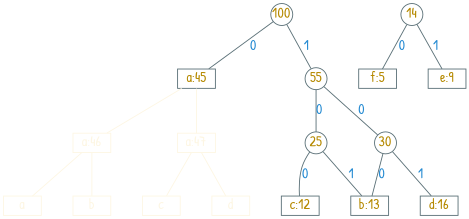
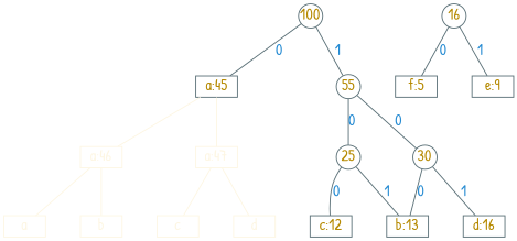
  digraph {
    fontname="Patrick Hand"
    nodesep=0.5
    rankdir=TB
    ranksep=0.4
    node [color="#586e75" fixedsize=true fontcolor="#b58900" fontname="Patrick Hand" fontsize=16 shape=box]
    edge [arrowhead=none color="#586e75" fontcolor="#268bd2" fontname="Patrick Hand" fontsize=16]
    100 [shape=circle width=0.35]
    "a:45" [height=0.3 width=0.6]
    55 [height=0.3 shape=circle width=0.35]
    "a:46" [color="#fdf6e3" fontcolor="#fdf6e3" height=0.3 width=0.6]
    "a:47" [color="#fdf6e3" fontcolor="#fdf6e3" height=0.3 width=0.6]
    25 [height=0.3 shape=circle width=0.35]
    30 [height=0.3 shape=circle width=0.35]
    a [color="#fdf6e3" fontcolor="#fdf6e3" height=0.3 width=0.6]
    b [color="#fdf6e3" fontcolor="#fdf6e3" height=0.3 width=0.6]
    c [color="#fdf6e3" fontcolor="#fdf6e3" height=0.3 width=0.6]
    d [color="#fdf6e3" fontcolor="#fdf6e3" height=0.3 width=0.6]
    "c:12" [height=0.3 width=0.6]
    "b:13" [height=0.3 width=0.6]
    "d:16" [height=0.3 width=0.6]
-   14 [height=0.3 shape=circle width=0.35]
+   14 [height=0.3 shape=circle width=0.35 label=16]
    "f:5" [height=0.3 width=0.6]
    "e:9" [height=0.3 width=0.6]
    100 -> "a:45" [label=0]
    100 -> 55 [label=1]
    "a:45" -> "a:46" [color="#fdf6e3"]
    "a:45" -> "a:47" [color="#fdf6e3"]
    55 -> 25 [label=0]
    55 -> 30 [label=0]
    "a:46" -> a [color="#fdf6e3"]
    "a:46" -> b [color="#fdf6e3"]
    "a:47" -> c [color="#fdf6e3"]
    "a:47" -> d [color="#fdf6e3"]
    25 -> "c:12" [label=0]
    25 -> "b:13" [label=1]
    30 -> "b:13" [label=0]
    30 -> "d:16" [label=1]
    14 -> "f:5" [label=0]
    14 -> "e:9" [label=1]
  }
